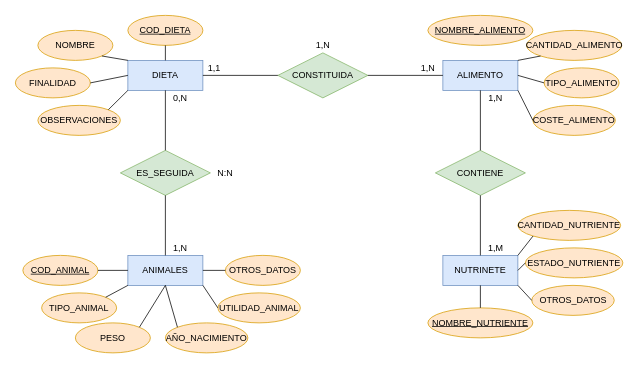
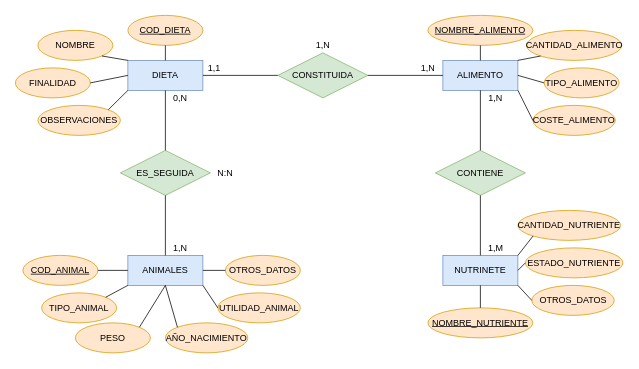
  <mxCell id="0" />
  <mxCell id="1" parent="0" />
  <mxCell id="2" value="DIETA" style="whiteSpace=wrap;html=1;align=center;fillColor=#dae8fc;strokeColor=#6c8ebf;" parent="1" vertex="1"><mxGeometry x="170" y="80" width="100" height="40" as="geometry" /></mxCell>
  <mxCell id="3" value="NOMBRE" style="ellipse;whiteSpace=wrap;html=1;align=center;fillColor=#ffe6cc;strokeColor=#d79b00;" parent="1" vertex="1"><mxGeometry x="50" y="40" width="100" height="40" as="geometry" /></mxCell>
  <mxCell id="4" value="ES_SEGUIDA" style="shape=rhombus;perimeter=rhombusPerimeter;whiteSpace=wrap;html=1;align=center;fillColor=#d5e8d4;strokeColor=#82b366;" parent="1" vertex="1"><mxGeometry x="160" y="200" width="120" height="60" as="geometry" /></mxCell>
  <mxCell id="5" value="FINALIDAD" style="ellipse;whiteSpace=wrap;html=1;align=center;fillColor=#ffe6cc;strokeColor=#d79b00;" parent="1" vertex="1"><mxGeometry x="20" y="90" width="100" height="40" as="geometry" /></mxCell>
  <mxCell id="6" value="OBSERVACIONES" style="ellipse;whiteSpace=wrap;html=1;align=center;fillColor=#ffe6cc;strokeColor=#d79b00;" parent="1" vertex="1"><mxGeometry x="50" y="140" width="110" height="40" as="geometry" /></mxCell>
  <mxCell id="7" value="COD_DIETA" style="ellipse;whiteSpace=wrap;html=1;align=center;fillColor=#ffe6cc;strokeColor=#d79b00;fontStyle=4" parent="1" vertex="1"><mxGeometry x="170" y="20" width="100" height="40" as="geometry" /></mxCell>
  <mxCell id="8" value="" style="endArrow=none;html=1;entryX=0.5;entryY=0;entryDx=0;entryDy=0;exitX=0.5;exitY=1;exitDx=0;exitDy=0;" parent="1" source="7" target="2" edge="1"><mxGeometry width="50" height="50" relative="1" as="geometry"><mxPoint x="400" y="220" as="sourcePoint" /><mxPoint x="450" y="170" as="targetPoint" /></mxGeometry></mxCell>
  <mxCell id="9" value="" style="endArrow=none;html=1;exitX=1;exitY=1;exitDx=0;exitDy=0;entryX=0;entryY=0;entryDx=0;entryDy=0;" parent="1" source="3" target="2" edge="1"><mxGeometry width="50" height="50" relative="1" as="geometry"><mxPoint x="400" y="220" as="sourcePoint" /><mxPoint x="450" y="170" as="targetPoint" /></mxGeometry></mxCell>
  <mxCell id="10" value="" style="endArrow=none;html=1;exitX=1;exitY=0.5;exitDx=0;exitDy=0;entryX=0;entryY=0.5;entryDx=0;entryDy=0;" parent="1" source="5" target="2" edge="1"><mxGeometry width="50" height="50" relative="1" as="geometry"><mxPoint x="400" y="220" as="sourcePoint" /><mxPoint x="450" y="170" as="targetPoint" /></mxGeometry></mxCell>
  <mxCell id="11" value="" style="endArrow=none;html=1;exitX=1;exitY=0;exitDx=0;exitDy=0;entryX=0;entryY=1;entryDx=0;entryDy=0;" parent="1" source="6" target="2" edge="1"><mxGeometry width="50" height="50" relative="1" as="geometry"><mxPoint x="400" y="220" as="sourcePoint" /><mxPoint x="450" y="170" as="targetPoint" /></mxGeometry></mxCell>
  <mxCell id="12" value="" style="endArrow=none;html=1;exitX=0.5;exitY=0;exitDx=0;exitDy=0;entryX=0.5;entryY=1;entryDx=0;entryDy=0;" parent="1" source="4" target="2" edge="1"><mxGeometry width="50" height="50" relative="1" as="geometry"><mxPoint x="400" y="220" as="sourcePoint" /><mxPoint x="450" y="170" as="targetPoint" /></mxGeometry></mxCell>
  <mxCell id="13" value="ANIMALES" style="whiteSpace=wrap;html=1;align=center;fillColor=#dae8fc;strokeColor=#6c8ebf;" parent="1" vertex="1"><mxGeometry x="170" y="340" width="100" height="40" as="geometry" /></mxCell>
  <mxCell id="14" value="" style="endArrow=none;html=1;exitX=0.5;exitY=0;exitDx=0;exitDy=0;entryX=0.5;entryY=1;entryDx=0;entryDy=0;" parent="1" source="13" target="4" edge="1"><mxGeometry width="50" height="50" relative="1" as="geometry"><mxPoint x="400" y="320" as="sourcePoint" /><mxPoint x="450" y="270" as="targetPoint" /></mxGeometry></mxCell>
  <mxCell id="15" value="0,N" style="text;html=1;strokeColor=none;fillColor=none;align=center;verticalAlign=middle;whiteSpace=wrap;rounded=0;" parent="1" vertex="1"><mxGeometry x="220" y="120" width="40" height="20" as="geometry" /></mxCell>
  <mxCell id="16" value="N:N" style="text;html=1;strokeColor=none;fillColor=none;align=center;verticalAlign=middle;whiteSpace=wrap;rounded=0;" parent="1" vertex="1"><mxGeometry x="280" y="220" width="40" height="20" as="geometry" /></mxCell>
  <mxCell id="17" value="1,N" style="text;html=1;strokeColor=none;fillColor=none;align=center;verticalAlign=middle;whiteSpace=wrap;rounded=0;" parent="1" vertex="1"><mxGeometry x="220" y="320" width="40" height="20" as="geometry" /></mxCell>
  <mxCell id="18" value="ALIMENTO" style="whiteSpace=wrap;html=1;align=center;fillColor=#dae8fc;strokeColor=#6c8ebf;" parent="1" vertex="1"><mxGeometry x="590" y="80" width="100" height="40" as="geometry" /></mxCell>
  <mxCell id="19" value="CONSTITUIDA" style="shape=rhombus;perimeter=rhombusPerimeter;whiteSpace=wrap;html=1;align=center;fillColor=#d5e8d4;strokeColor=#82b366;" parent="1" vertex="1"><mxGeometry x="370" y="70" width="120" height="60" as="geometry" /></mxCell>
  <mxCell id="20" value="NOMBRE_ALIMENTO" style="ellipse;whiteSpace=wrap;html=1;align=center;fillColor=#ffe6cc;strokeColor=#d79b00;fontStyle=4" parent="1" vertex="1"><mxGeometry x="570" y="20" width="140" height="40" as="geometry" /></mxCell>
  <mxCell id="21" value="TIPO_ALIMENTO" style="ellipse;whiteSpace=wrap;html=1;align=center;fillColor=#ffe6cc;strokeColor=#d79b00;" parent="1" vertex="1"><mxGeometry x="725" y="90" width="100" height="40" as="geometry" /></mxCell>
  <mxCell id="22" value="CANTIDAD_ALIMENTO" style="ellipse;whiteSpace=wrap;html=1;align=center;fillColor=#ffe6cc;strokeColor=#d79b00;" parent="1" vertex="1"><mxGeometry x="701.5" y="40" width="127" height="40" as="geometry" /></mxCell>
  <mxCell id="23" value="COSTE_ALIMENTO" style="ellipse;whiteSpace=wrap;html=1;align=center;fillColor=#ffe6cc;strokeColor=#d79b00;" parent="1" vertex="1"><mxGeometry x="710" y="140" width="110" height="40" as="geometry" /></mxCell>
+ <mxCell id="24" value="" style="endArrow=none;html=1;entryX=0.5;entryY=1;entryDx=0;entryDy=0;exitX=0.5;exitY=0;exitDx=0;exitDy=0;" parent="1" source="18" target="20" edge="1"><mxGeometry width="50" height="50" relative="1" as="geometry"><mxPoint x="400" y="320" as="sourcePoint" /><mxPoint x="450" y="270" as="targetPoint" /></mxGeometry></mxCell>
  <mxCell id="25" value="" style="endArrow=none;html=1;exitX=1;exitY=0.5;exitDx=0;exitDy=0;entryX=0;entryY=0.5;entryDx=0;entryDy=0;" parent="1" source="2" target="19" edge="1"><mxGeometry width="50" height="50" relative="1" as="geometry"><mxPoint x="400" y="320" as="sourcePoint" /><mxPoint x="450" y="270" as="targetPoint" /></mxGeometry></mxCell>
  <mxCell id="26" value="" style="endArrow=none;html=1;entryX=1;entryY=0.5;entryDx=0;entryDy=0;exitX=0;exitY=0.5;exitDx=0;exitDy=0;" parent="1" source="18" target="19" edge="1"><mxGeometry width="50" height="50" relative="1" as="geometry"><mxPoint x="400" y="320" as="sourcePoint" /><mxPoint x="450" y="270" as="targetPoint" /></mxGeometry></mxCell>
  <mxCell id="27" value="1,N" style="text;html=1;align=center;verticalAlign=middle;resizable=0;points=[];autosize=1;" parent="1" vertex="1"><mxGeometry x="555" y="80" width="30" height="20" as="geometry" /></mxCell>
  <mxCell id="28" value="1,N" style="text;html=1;align=center;verticalAlign=middle;resizable=0;points=[];autosize=1;" parent="1" vertex="1"><mxGeometry x="415" y="50" width="30" height="20" as="geometry" /></mxCell>
  <mxCell id="29" value="1,1" style="text;html=1;align=center;verticalAlign=middle;resizable=0;points=[];autosize=1;" parent="1" vertex="1"><mxGeometry x="270" y="80" width="30" height="20" as="geometry" /></mxCell>
  <mxCell id="30" value="" style="endArrow=none;html=1;entryX=1;entryY=0.5;entryDx=0;entryDy=0;exitX=0;exitY=0.5;exitDx=0;exitDy=0;" parent="1" source="21" target="18" edge="1"><mxGeometry width="50" height="50" relative="1" as="geometry"><mxPoint x="400" y="320" as="sourcePoint" /><mxPoint x="450" y="270" as="targetPoint" /></mxGeometry></mxCell>
  <mxCell id="31" value="" style="endArrow=none;html=1;entryX=0;entryY=1;entryDx=0;entryDy=0;exitX=1;exitY=0;exitDx=0;exitDy=0;" parent="1" source="18" target="22" edge="1"><mxGeometry width="50" height="50" relative="1" as="geometry"><mxPoint x="400" y="320" as="sourcePoint" /><mxPoint x="450" y="270" as="targetPoint" /></mxGeometry></mxCell>
  <mxCell id="32" value="" style="endArrow=none;html=1;entryX=0;entryY=0.5;entryDx=0;entryDy=0;exitX=1;exitY=1;exitDx=0;exitDy=0;" parent="1" source="18" target="23" edge="1"><mxGeometry width="50" height="50" relative="1" as="geometry"><mxPoint x="400" y="320" as="sourcePoint" /><mxPoint x="450" y="270" as="targetPoint" /></mxGeometry></mxCell>
  <mxCell id="33" value="CONTIENE" style="shape=rhombus;perimeter=rhombusPerimeter;whiteSpace=wrap;html=1;align=center;fillColor=#d5e8d4;strokeColor=#82b366;" parent="1" vertex="1"><mxGeometry x="580" y="200" width="120" height="60" as="geometry" /></mxCell>
  <mxCell id="34" value="NUTRINETE" style="whiteSpace=wrap;html=1;align=center;fillColor=#dae8fc;strokeColor=#6c8ebf;" parent="1" vertex="1"><mxGeometry x="590" y="340" width="100" height="40" as="geometry" /></mxCell>
  <mxCell id="35" value="" style="endArrow=none;html=1;exitX=0.5;exitY=0;exitDx=0;exitDy=0;entryX=0.5;entryY=1;entryDx=0;entryDy=0;" parent="1" source="34" target="33" edge="1"><mxGeometry width="50" height="50" relative="1" as="geometry"><mxPoint x="820" y="320" as="sourcePoint" /><mxPoint x="870" y="270" as="targetPoint" /></mxGeometry></mxCell>
  <mxCell id="36" value="" style="endArrow=none;html=1;entryX=0.5;entryY=1;entryDx=0;entryDy=0;exitX=0.5;exitY=0;exitDx=0;exitDy=0;" parent="1" source="33" target="18" edge="1"><mxGeometry width="50" height="50" relative="1" as="geometry"><mxPoint x="400" y="320" as="sourcePoint" /><mxPoint x="450" y="270" as="targetPoint" /></mxGeometry></mxCell>
  <mxCell id="37" value="1,M" style="text;html=1;align=center;verticalAlign=middle;resizable=0;points=[];autosize=1;" parent="1" vertex="1"><mxGeometry x="640" y="320" width="40" height="20" as="geometry" /></mxCell>
  <mxCell id="38" value="1,N" style="text;html=1;align=center;verticalAlign=middle;resizable=0;points=[];autosize=1;" parent="1" vertex="1"><mxGeometry x="645" y="120" width="30" height="20" as="geometry" /></mxCell>
  <mxCell id="39" value="NOMBRE_NUTRIENTE" style="ellipse;whiteSpace=wrap;html=1;align=center;fillColor=#ffe6cc;strokeColor=#d79b00;fontStyle=4" parent="1" vertex="1"><mxGeometry x="570" y="410" width="140" height="40" as="geometry" /></mxCell>
  <mxCell id="40" value="ESTADO_NUTRIENTE" style="ellipse;whiteSpace=wrap;html=1;align=center;fillColor=#ffe6cc;strokeColor=#d79b00;" parent="1" vertex="1"><mxGeometry x="700" y="330" width="130" height="40" as="geometry" /></mxCell>
  <mxCell id="41" value="CANTIDAD_NUTRIENTE" style="ellipse;whiteSpace=wrap;html=1;align=center;fillColor=#ffe6cc;strokeColor=#d79b00;" parent="1" vertex="1"><mxGeometry x="690" y="280" width="137" height="40" as="geometry" /></mxCell>
  <mxCell id="42" value="OTROS_DATOS" style="ellipse;whiteSpace=wrap;html=1;align=center;fillColor=#ffe6cc;strokeColor=#d79b00;" parent="1" vertex="1"><mxGeometry x="708.5" y="380" width="110" height="40" as="geometry" /></mxCell>
  <mxCell id="43" value="" style="endArrow=none;html=1;entryX=0.5;entryY=0;entryDx=0;entryDy=0;exitX=0.5;exitY=1;exitDx=0;exitDy=0;" parent="1" source="34" target="39" edge="1"><mxGeometry width="50" height="50" relative="1" as="geometry"><mxPoint x="400" y="320" as="sourcePoint" /><mxPoint x="450" y="270" as="targetPoint" /></mxGeometry></mxCell>
  <mxCell id="44" value="" style="endArrow=none;html=1;entryX=1;entryY=0;entryDx=0;entryDy=0;exitX=0;exitY=1;exitDx=0;exitDy=0;" parent="1" source="41" target="34" edge="1"><mxGeometry width="50" height="50" relative="1" as="geometry"><mxPoint x="400" y="320" as="sourcePoint" /><mxPoint x="450" y="270" as="targetPoint" /></mxGeometry></mxCell>
  <mxCell id="45" value="" style="endArrow=none;html=1;exitX=1;exitY=0.5;exitDx=0;exitDy=0;entryX=0;entryY=0.5;entryDx=0;entryDy=0;" parent="1" source="34" target="40" edge="1"><mxGeometry width="50" height="50" relative="1" as="geometry"><mxPoint x="400" y="320" as="sourcePoint" /><mxPoint x="450" y="270" as="targetPoint" /></mxGeometry></mxCell>
  <mxCell id="46" value="" style="endArrow=none;html=1;entryX=1;entryY=1;entryDx=0;entryDy=0;exitX=0;exitY=0.5;exitDx=0;exitDy=0;" parent="1" source="42" target="34" edge="1"><mxGeometry width="50" height="50" relative="1" as="geometry"><mxPoint x="400" y="320" as="sourcePoint" /><mxPoint x="450" y="270" as="targetPoint" /></mxGeometry></mxCell>
  <mxCell id="47" value="COD_ANIMAL" style="ellipse;whiteSpace=wrap;html=1;align=center;fillColor=#ffe6cc;strokeColor=#d79b00;fontStyle=4" parent="1" vertex="1"><mxGeometry x="30" y="340" width="100" height="40" as="geometry" /></mxCell>
  <mxCell id="48" value="TIPO_ANIMAL" style="ellipse;whiteSpace=wrap;html=1;align=center;fillColor=#ffe6cc;strokeColor=#d79b00;" parent="1" vertex="1"><mxGeometry x="55" y="390" width="100" height="40" as="geometry" /></mxCell>
  <mxCell id="49" value="PESO" style="ellipse;whiteSpace=wrap;html=1;align=center;fillColor=#ffe6cc;strokeColor=#d79b00;" parent="1" vertex="1"><mxGeometry x="100" y="430" width="100" height="40" as="geometry" /></mxCell>
  <mxCell id="50" value="OTROS_DATOS" style="ellipse;whiteSpace=wrap;html=1;align=center;fillColor=#ffe6cc;strokeColor=#d79b00;" parent="1" vertex="1"><mxGeometry x="300" y="340" width="100" height="40" as="geometry" /></mxCell>
  <mxCell id="51" value="AÑO_NACIMIENTO" style="ellipse;whiteSpace=wrap;html=1;align=center;fillColor=#ffe6cc;strokeColor=#d79b00;" parent="1" vertex="1"><mxGeometry x="220" y="430" width="110" height="40" as="geometry" /></mxCell>
  <mxCell id="52" value="UTILIDAD_ANIMAL" style="ellipse;whiteSpace=wrap;html=1;align=center;fillColor=#ffe6cc;strokeColor=#d79b00;" parent="1" vertex="1"><mxGeometry x="290" y="390" width="110" height="40" as="geometry" /></mxCell>
  <mxCell id="53" value="" style="endArrow=none;html=1;exitX=0;exitY=0.5;exitDx=0;exitDy=0;entryX=1;entryY=0.5;entryDx=0;entryDy=0;" parent="1" source="50" target="13" edge="1"><mxGeometry width="50" height="50" relative="1" as="geometry"><mxPoint x="400" y="320" as="sourcePoint" /><mxPoint x="450" y="270" as="targetPoint" /></mxGeometry></mxCell>
  <mxCell id="54" value="" style="endArrow=none;html=1;exitX=1;exitY=0.5;exitDx=0;exitDy=0;entryX=0;entryY=0.5;entryDx=0;entryDy=0;" parent="1" source="47" target="13" edge="1"><mxGeometry width="50" height="50" relative="1" as="geometry"><mxPoint x="400" y="320" as="sourcePoint" /><mxPoint x="450" y="270" as="targetPoint" /></mxGeometry></mxCell>
  <mxCell id="55" value="" style="endArrow=none;html=1;exitX=1;exitY=0;exitDx=0;exitDy=0;entryX=0;entryY=1;entryDx=0;entryDy=0;" parent="1" source="48" target="13" edge="1"><mxGeometry width="50" height="50" relative="1" as="geometry"><mxPoint x="400" y="320" as="sourcePoint" /><mxPoint x="450" y="270" as="targetPoint" /></mxGeometry></mxCell>
  <mxCell id="56" value="" style="endArrow=none;html=1;exitX=0;exitY=0.5;exitDx=0;exitDy=0;entryX=1;entryY=1;entryDx=0;entryDy=0;" parent="1" source="52" target="13" edge="1"><mxGeometry width="50" height="50" relative="1" as="geometry"><mxPoint x="400" y="320" as="sourcePoint" /><mxPoint x="450" y="270" as="targetPoint" /></mxGeometry></mxCell>
  <mxCell id="57" value="" style="endArrow=none;html=1;exitX=0;exitY=0;exitDx=0;exitDy=0;entryX=0.5;entryY=1;entryDx=0;entryDy=0;" parent="1" source="51" target="13" edge="1"><mxGeometry width="50" height="50" relative="1" as="geometry"><mxPoint x="410" y="330" as="sourcePoint" /><mxPoint x="460" y="280" as="targetPoint" /></mxGeometry></mxCell>
  <mxCell id="58" value="" style="endArrow=none;html=1;exitX=1;exitY=0;exitDx=0;exitDy=0;entryX=0.5;entryY=1;entryDx=0;entryDy=0;" parent="1" source="49" target="13" edge="1"><mxGeometry width="50" height="50" relative="1" as="geometry"><mxPoint x="420" y="340" as="sourcePoint" /><mxPoint x="470" y="290" as="targetPoint" /></mxGeometry></mxCell>
